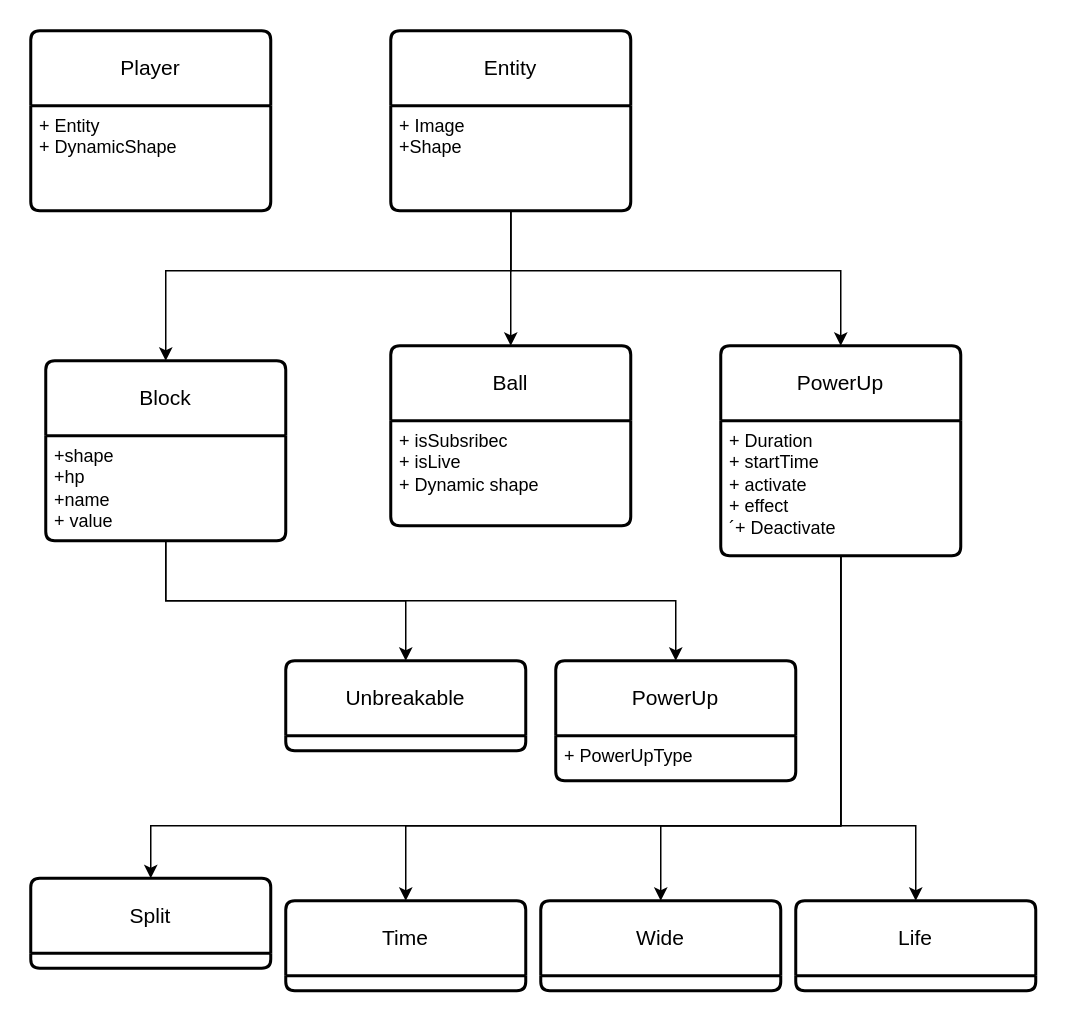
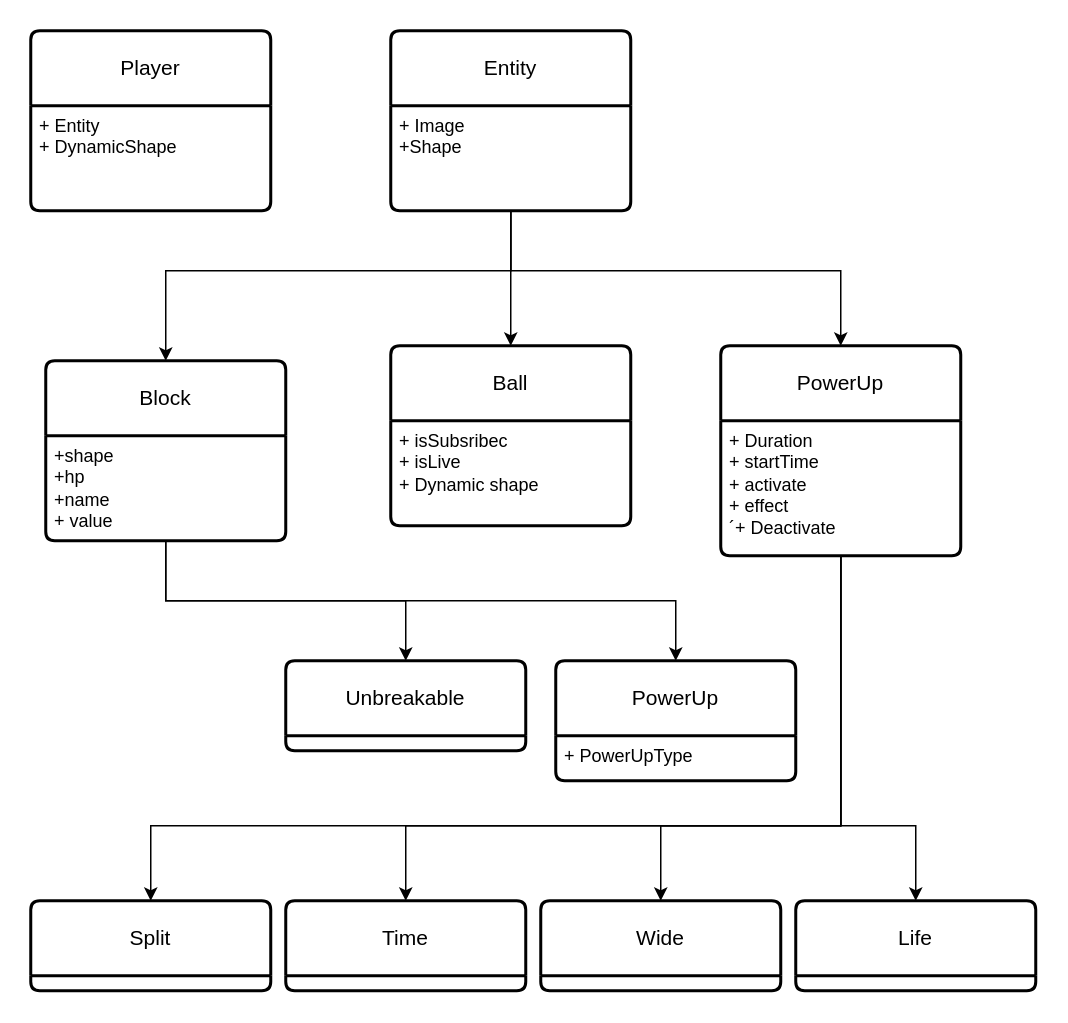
  <mxCell id="0" />
  <mxCell id="1" parent="0" />
  <mxCell id="2" value="Entity" style="swimlane;childLayout=stackLayout;horizontal=1;startSize=50;horizontalStack=0;rounded=1;fontSize=14;fontStyle=0;strokeWidth=2;resizeParent=0;resizeLast=1;shadow=0;dashed=0;align=center;arcSize=4;whiteSpace=wrap;html=1;" parent="1" vertex="1"><mxGeometry x="260" y="20" width="160" height="120" as="geometry" /></mxCell>
  <mxCell id="3" value="+ Image&lt;br&gt;+Shape" style="align=left;strokeColor=none;fillColor=none;spacingLeft=4;fontSize=12;verticalAlign=top;resizable=0;rotatable=0;part=1;html=1;" parent="2" vertex="1"><mxGeometry y="50" width="160" height="70" as="geometry" /></mxCell>
  <mxCell id="4" value="Player" style="swimlane;childLayout=stackLayout;horizontal=1;startSize=50;horizontalStack=0;rounded=1;fontSize=14;fontStyle=0;strokeWidth=2;resizeParent=0;resizeLast=1;shadow=0;dashed=0;align=center;arcSize=4;whiteSpace=wrap;html=1;" parent="1" vertex="1"><mxGeometry x="20" y="20" width="160" height="120" as="geometry" /></mxCell>
  <mxCell id="5" value="+ Entity&lt;br&gt;+ DynamicShape" style="align=left;strokeColor=none;fillColor=none;spacingLeft=4;fontSize=12;verticalAlign=top;resizable=0;rotatable=0;part=1;html=1;" parent="4" vertex="1"><mxGeometry y="50" width="160" height="70" as="geometry" /></mxCell>
  <mxCell id="6" value="Block" style="swimlane;childLayout=stackLayout;horizontal=1;startSize=50;horizontalStack=0;rounded=1;fontSize=14;fontStyle=0;strokeWidth=2;resizeParent=0;resizeLast=1;shadow=0;dashed=0;align=center;arcSize=4;whiteSpace=wrap;html=1;" parent="1" vertex="1"><mxGeometry x="30" y="240" width="160" height="120" as="geometry" /></mxCell>
  <mxCell id="7" value="+shape&lt;br&gt;+hp&lt;br&gt;+name&lt;br&gt;+ value" style="align=left;strokeColor=none;fillColor=none;spacingLeft=4;fontSize=12;verticalAlign=top;resizable=0;rotatable=0;part=1;html=1;" parent="6" vertex="1"><mxGeometry y="50" width="160" height="70" as="geometry" /></mxCell>
  <mxCell id="8" value="Ball" style="swimlane;childLayout=stackLayout;horizontal=1;startSize=50;horizontalStack=0;rounded=1;fontSize=14;fontStyle=0;strokeWidth=2;resizeParent=0;resizeLast=1;shadow=0;dashed=0;align=center;arcSize=4;whiteSpace=wrap;html=1;" parent="1" vertex="1"><mxGeometry x="260" y="230" width="160" height="120" as="geometry" /></mxCell>
  <mxCell id="9" value="+ isSubsribec&lt;br&gt;+ isLive&lt;br&gt;+ Dynamic shape" style="align=left;strokeColor=none;fillColor=none;spacingLeft=4;fontSize=12;verticalAlign=top;resizable=0;rotatable=0;part=1;html=1;" parent="8" vertex="1"><mxGeometry y="50" width="160" height="70" as="geometry" /></mxCell>
  <mxCell id="10" value="PowerUp" style="swimlane;childLayout=stackLayout;horizontal=1;startSize=50;horizontalStack=0;rounded=1;fontSize=14;fontStyle=0;strokeWidth=2;resizeParent=0;resizeLast=1;shadow=0;dashed=0;align=center;arcSize=4;whiteSpace=wrap;html=1;" parent="1" vertex="1"><mxGeometry x="480" y="230" width="160" height="140" as="geometry" /></mxCell>
  <mxCell id="11" value="+ Duration&lt;br&gt;+ startTime&lt;br&gt;+ activate&lt;br&gt;+ effect&lt;br&gt;´+ Deactivate" style="align=left;strokeColor=none;fillColor=none;spacingLeft=4;fontSize=12;verticalAlign=top;resizable=0;rotatable=0;part=1;html=1;" parent="10" vertex="1"><mxGeometry y="50" width="160" height="90" as="geometry" /></mxCell>
  <mxCell id="12" style="edgeStyle=orthogonalEdgeStyle;rounded=0;orthogonalLoop=1;jettySize=auto;html=1;" parent="1" source="3" target="6" edge="1"><mxGeometry relative="1" as="geometry"><Array as="points"><mxPoint x="340" y="180" /><mxPoint x="110" y="180" /></Array></mxGeometry></mxCell>
  <mxCell id="13" style="edgeStyle=orthogonalEdgeStyle;rounded=0;orthogonalLoop=1;jettySize=auto;html=1;" parent="1" source="3" target="8" edge="1"><mxGeometry relative="1" as="geometry"><Array as="points"><mxPoint x="340" y="200" /><mxPoint x="340" y="200" /></Array></mxGeometry></mxCell>
  <mxCell id="14" style="edgeStyle=orthogonalEdgeStyle;rounded=0;orthogonalLoop=1;jettySize=auto;html=1;entryX=0.5;entryY=0;entryDx=0;entryDy=0;" parent="1" source="3" target="10" edge="1"><mxGeometry relative="1" as="geometry"><Array as="points"><mxPoint x="340" y="180" /><mxPoint x="560" y="180" /></Array></mxGeometry></mxCell>
  <mxCell id="15" value="PowerUp" style="swimlane;childLayout=stackLayout;horizontal=1;startSize=50;horizontalStack=0;rounded=1;fontSize=14;fontStyle=0;strokeWidth=2;resizeParent=0;resizeLast=1;shadow=0;dashed=0;align=center;arcSize=4;whiteSpace=wrap;html=1;" parent="1" vertex="1"><mxGeometry x="370" y="440" width="160" height="80" as="geometry" /></mxCell>
  <mxCell id="16" value="+ PowerUpType" style="align=left;strokeColor=none;fillColor=none;spacingLeft=4;fontSize=12;verticalAlign=top;resizable=0;rotatable=0;part=1;html=1;" parent="15" vertex="1"><mxGeometry y="50" width="160" height="30" as="geometry" /></mxCell>
  <mxCell id="17" value="Unbreakable" style="swimlane;childLayout=stackLayout;horizontal=1;startSize=50;horizontalStack=0;rounded=1;fontSize=14;fontStyle=0;strokeWidth=2;resizeParent=0;resizeLast=1;shadow=0;dashed=0;align=center;arcSize=4;whiteSpace=wrap;html=1;" parent="1" vertex="1"><mxGeometry x="190" y="440" width="160" height="60" as="geometry" /></mxCell>
  <mxCell id="18" style="edgeStyle=orthogonalEdgeStyle;rounded=0;orthogonalLoop=1;jettySize=auto;html=1;" parent="1" source="7" target="17" edge="1"><mxGeometry relative="1" as="geometry" /></mxCell>
  <mxCell id="19" style="edgeStyle=orthogonalEdgeStyle;rounded=0;orthogonalLoop=1;jettySize=auto;html=1;entryX=0.5;entryY=0;entryDx=0;entryDy=0;" parent="1" source="7" target="15" edge="1"><mxGeometry relative="1" as="geometry"><Array as="points"><mxPoint x="110" y="400" /><mxPoint x="450" y="400" /></Array></mxGeometry></mxCell>
- <mxCell id="20" value="Split" style="swimlane;childLayout=stackLayout;horizontal=1;startSize=50;horizontalStack=0;rounded=1;fontSize=14;fontStyle=0;strokeWidth=2;resizeParent=0;resizeLast=1;shadow=0;dashed=0;align=center;arcSize=4;whiteSpace=wrap;html=1;" parent="1" vertex="1"><mxGeometry x="20" y="585" width="160" height="60" as="geometry" /></mxCell>
+ <mxCell id="20" value="Split" style="swimlane;childLayout=stackLayout;horizontal=1;startSize=50;horizontalStack=0;rounded=1;fontSize=14;fontStyle=0;strokeWidth=2;resizeParent=0;resizeLast=1;shadow=0;dashed=0;align=center;arcSize=4;whiteSpace=wrap;html=1;" parent="1" vertex="1"><mxGeometry x="20" y="600" width="160" height="60" as="geometry" /></mxCell>
  <mxCell id="21" value="Wide" style="swimlane;childLayout=stackLayout;horizontal=1;startSize=50;horizontalStack=0;rounded=1;fontSize=14;fontStyle=0;strokeWidth=2;resizeParent=0;resizeLast=1;shadow=0;dashed=0;align=center;arcSize=4;whiteSpace=wrap;html=1;" parent="1" vertex="1"><mxGeometry x="360" y="600" width="160" height="60" as="geometry" /></mxCell>
  <mxCell id="22" value="Time" style="swimlane;childLayout=stackLayout;horizontal=1;startSize=50;horizontalStack=0;rounded=1;fontSize=14;fontStyle=0;strokeWidth=2;resizeParent=0;resizeLast=1;shadow=0;dashed=0;align=center;arcSize=4;whiteSpace=wrap;html=1;" parent="1" vertex="1"><mxGeometry x="190" y="600" width="160" height="60" as="geometry" /></mxCell>
  <mxCell id="23" style="edgeStyle=orthogonalEdgeStyle;rounded=0;orthogonalLoop=1;jettySize=auto;html=1;entryX=0.5;entryY=0;entryDx=0;entryDy=0;" parent="1" source="11" target="22" edge="1"><mxGeometry relative="1" as="geometry"><Array as="points"><mxPoint x="560" y="550" /><mxPoint x="270" y="550" /></Array></mxGeometry></mxCell>
  <mxCell id="24" style="edgeStyle=orthogonalEdgeStyle;rounded=0;orthogonalLoop=1;jettySize=auto;html=1;entryX=0.5;entryY=0;entryDx=0;entryDy=0;" parent="1" source="11" target="21" edge="1"><mxGeometry relative="1" as="geometry"><Array as="points"><mxPoint x="560" y="550" /><mxPoint x="440" y="550" /></Array></mxGeometry></mxCell>
  <mxCell id="25" style="edgeStyle=orthogonalEdgeStyle;rounded=0;orthogonalLoop=1;jettySize=auto;html=1;entryX=0.5;entryY=0;entryDx=0;entryDy=0;" parent="1" source="11" target="20" edge="1"><mxGeometry relative="1" as="geometry"><Array as="points"><mxPoint x="560" y="550" /><mxPoint x="100" y="550" /></Array></mxGeometry></mxCell>
  <mxCell id="26" value="Life" style="swimlane;childLayout=stackLayout;horizontal=1;startSize=50;horizontalStack=0;rounded=1;fontSize=14;fontStyle=0;strokeWidth=2;resizeParent=0;resizeLast=1;shadow=0;dashed=0;align=center;arcSize=4;whiteSpace=wrap;html=1;" parent="1" vertex="1"><mxGeometry x="530" y="600" width="160" height="60" as="geometry" /></mxCell>
  <mxCell id="27" style="edgeStyle=orthogonalEdgeStyle;rounded=0;orthogonalLoop=1;jettySize=auto;html=1;entryX=0.5;entryY=0;entryDx=0;entryDy=0;" parent="1" source="11" target="26" edge="1"><mxGeometry relative="1" as="geometry"><Array as="points"><mxPoint x="560" y="550" /><mxPoint x="610" y="550" /></Array></mxGeometry></mxCell>
